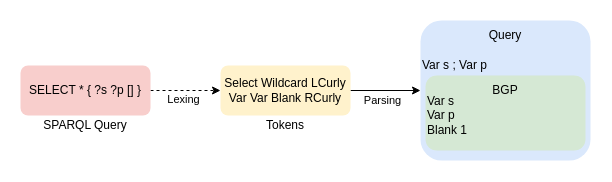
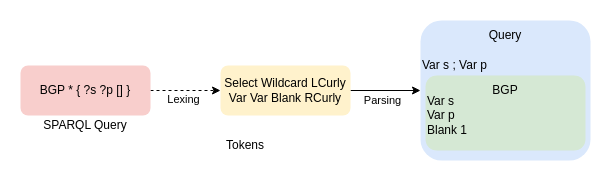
  <mxCell id="0" />
  <mxCell id="1" parent="0" />
  <mxCell id="2" style="edgeStyle=orthogonalEdgeStyle;rounded=0;orthogonalLoop=1;jettySize=auto;html=1;entryX=0;entryY=0.5;entryDx=0;entryDy=0;dashed=1;" edge="1" parent="1" source="4" target="7"><mxGeometry relative="1" as="geometry" /></mxCell>
  <mxCell id="3" value="Lexing" style="edgeLabel;html=1;align=center;verticalAlign=middle;resizable=0;points=[];" vertex="1" connectable="0" parent="2"><mxGeometry x="-0.196" y="-1" relative="1" as="geometry"><mxPoint x="4" y="7" as="offset" /></mxGeometry></mxCell>
- <mxCell id="4" value="SELECT * { ?s ?p [] }" style="rounded=1;whiteSpace=wrap;html=1;strokeColor=none;fillColor=#f8cecc;" vertex="1" parent="1"><mxGeometry x="20" y="65" width="130" height="50" as="geometry" /></mxCell>
+ <mxCell id="4" value="BGP * { ?s ?p [] }" style="rounded=1;whiteSpace=wrap;html=1;strokeColor=none;fillColor=#f8cecc;" vertex="1" parent="1"><mxGeometry x="20" y="65" width="130" height="50" as="geometry" /></mxCell>
  <mxCell id="5" style="edgeStyle=orthogonalEdgeStyle;rounded=0;orthogonalLoop=1;jettySize=auto;html=1;entryX=0;entryY=0.5;entryDx=0;entryDy=0;" edge="1" parent="1" source="7" target="10"><mxGeometry relative="1" as="geometry" /></mxCell>
  <mxCell id="6" value="Parsing" style="edgeLabel;html=1;align=center;verticalAlign=middle;resizable=0;points=[];" vertex="1" connectable="0" parent="5"><mxGeometry x="-0.278" y="-3" relative="1" as="geometry"><mxPoint x="6" y="6" as="offset" /></mxGeometry></mxCell>
  <mxCell id="7" value="Select Wildcard LCurly Var Var Blank RCurly" style="rounded=1;whiteSpace=wrap;html=1;strokeColor=none;fillColor=#fff2cc;" vertex="1" parent="1"><mxGeometry x="220" y="65" width="130" height="50" as="geometry" /></mxCell>
  <mxCell id="8" value="SPARQL Query" style="text;html=1;align=center;verticalAlign=middle;whiteSpace=wrap;rounded=0;" vertex="1" parent="1"><mxGeometry x="20" y="115" width="130" height="20" as="geometry" /></mxCell>
- <mxCell id="9" value="Tokens" style="text;html=1;align=center;verticalAlign=middle;whiteSpace=wrap;rounded=0;" vertex="1" parent="1"><mxGeometry x="220" y="115" width="130" height="20" as="geometry" /></mxCell>
+ <mxCell id="9" value="Tokens" style="text;html=1;align=center;verticalAlign=middle;whiteSpace=wrap;rounded=0;" vertex="1" parent="1"><mxGeometry x="180" y="135" width="130" height="20" as="geometry" /></mxCell>
  <mxCell id="10" value="" style="rounded=1;whiteSpace=wrap;html=1;fillColor=#dae8fc;strokeColor=none;" vertex="1" parent="1"><mxGeometry x="420" y="20" width="170" height="140" as="geometry" /></mxCell>
  <mxCell id="11" value="Query" style="text;html=1;align=center;verticalAlign=middle;whiteSpace=wrap;rounded=0;" vertex="1" parent="1"><mxGeometry x="420" y="20" width="170" height="30" as="geometry" /></mxCell>
  <mxCell id="12" value="Var s ; Var p" style="text;html=1;align=left;verticalAlign=middle;whiteSpace=wrap;rounded=0;" vertex="1" parent="1"><mxGeometry x="420" y="50" width="170" height="30" as="geometry" /></mxCell>
  <mxCell id="13" value="" style="rounded=1;whiteSpace=wrap;html=1;fillColor=#d5e8d4;strokeColor=none;" vertex="1" parent="1"><mxGeometry x="425" y="75" width="160" height="75" as="geometry" /></mxCell>
  <mxCell id="14" value="BGP" style="text;html=1;align=center;verticalAlign=middle;whiteSpace=wrap;rounded=0;" vertex="1" parent="1"><mxGeometry x="425" y="75" width="160" height="30" as="geometry" /></mxCell>
  <mxCell id="15" value="&lt;div&gt;Var s&lt;/div&gt;&lt;div&gt;Var p&lt;/div&gt;Blank 1" style="text;html=1;align=left;verticalAlign=middle;whiteSpace=wrap;rounded=0;" vertex="1" parent="1"><mxGeometry x="425" y="90" width="155" height="50" as="geometry" /></mxCell>
